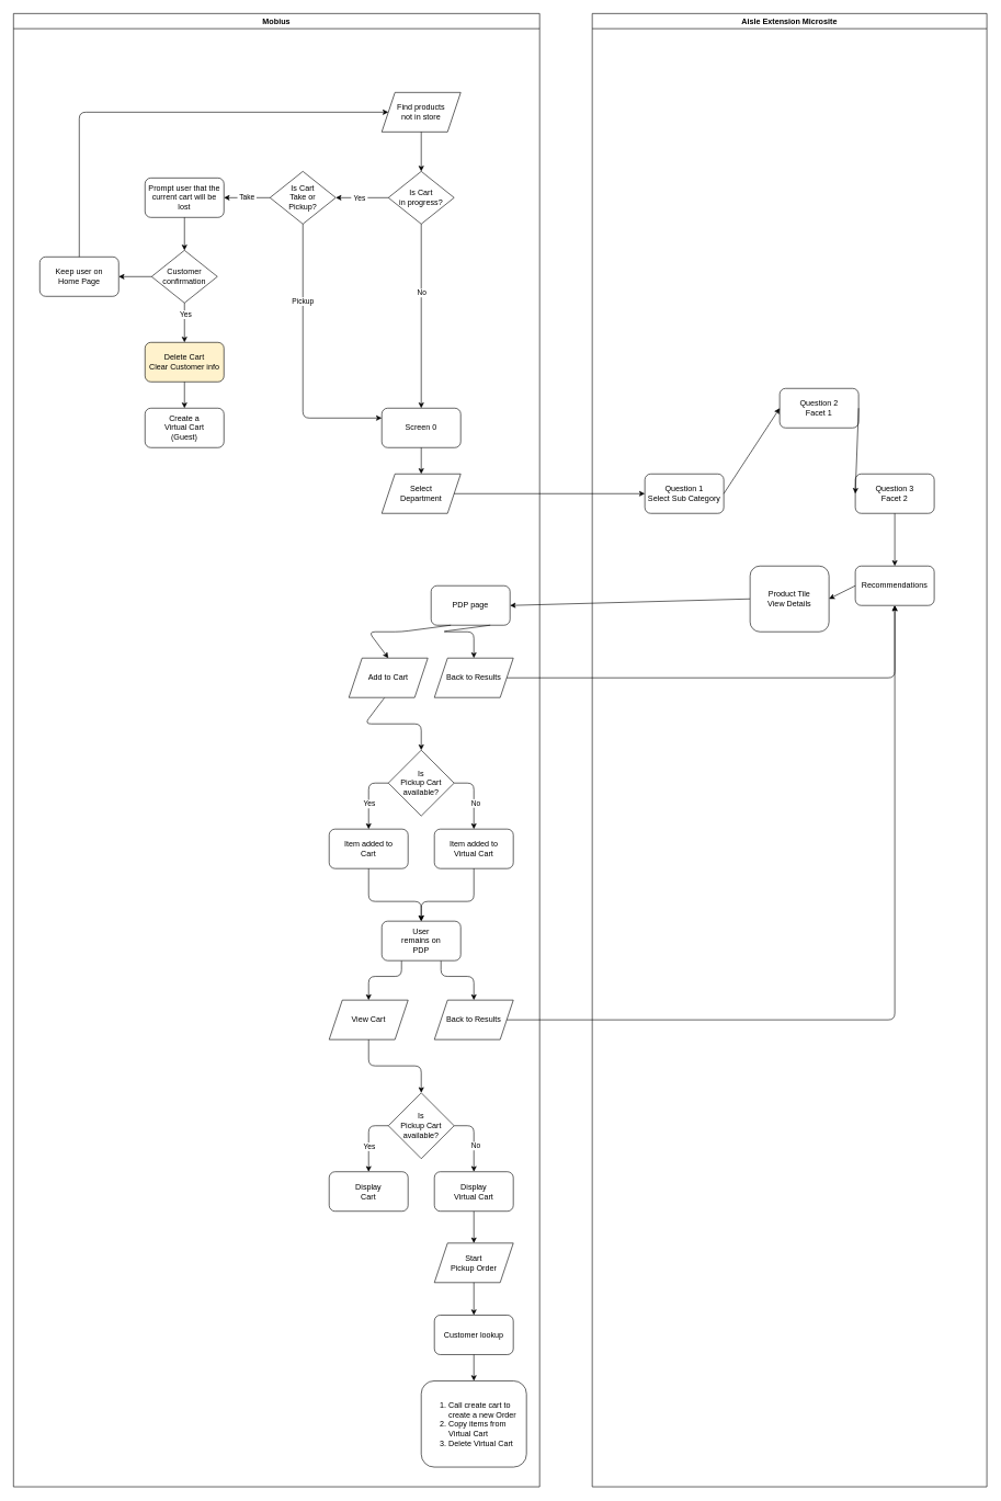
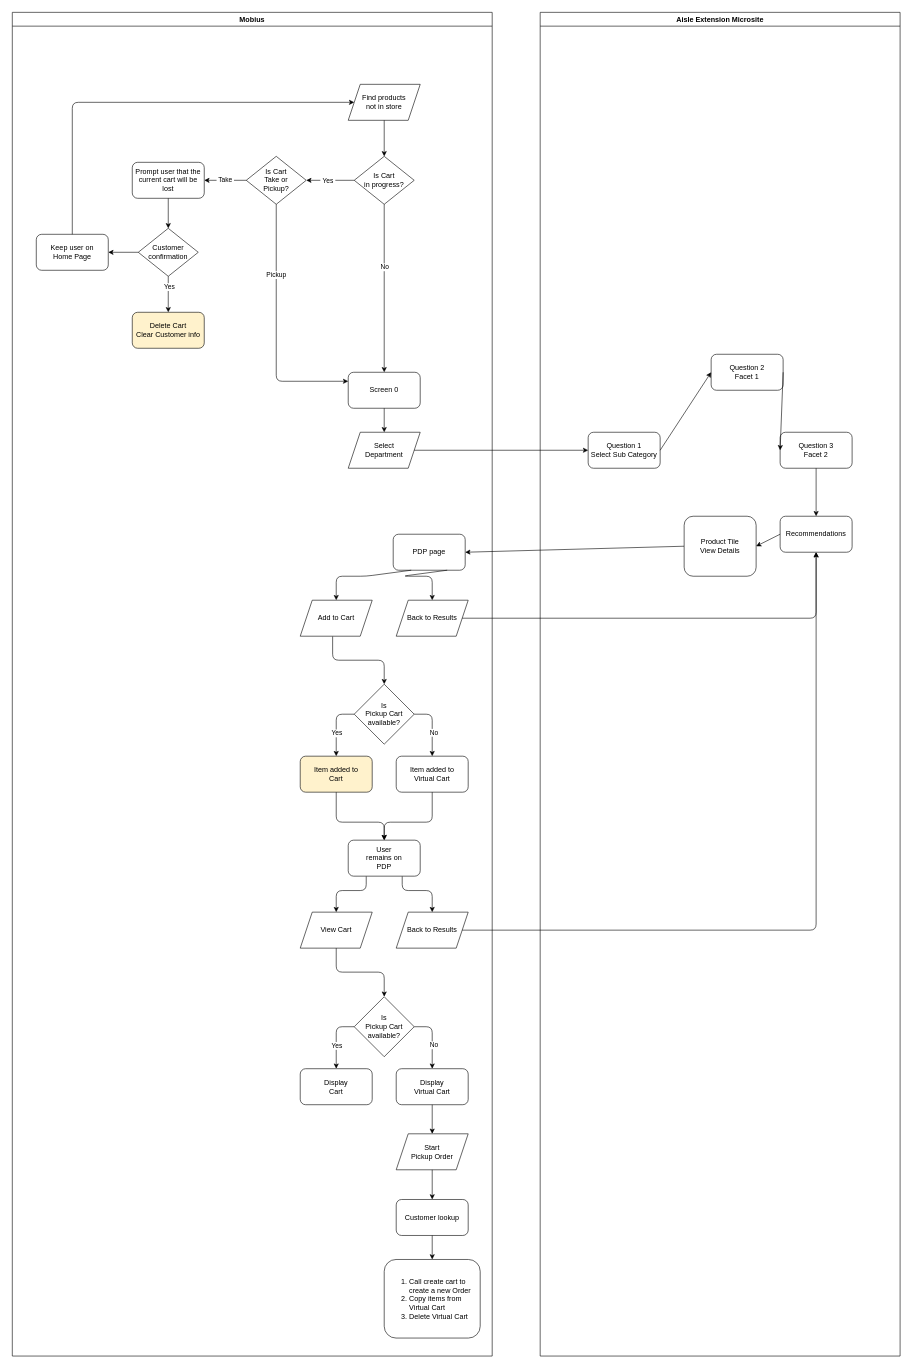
  <mxCell id="0" />
  <mxCell id="1" parent="0" />
  <mxCell id="2" value="Mobius" style="swimlane;" parent="1" vertex="1"><mxGeometry x="20" width="800" height="2240" as="geometry" y="20" /></mxCell>
  <mxCell id="3" value="Prompt user that the current cart will be lost" style="rounded=1;whiteSpace=wrap;html=1;" parent="2" vertex="1"><mxGeometry x="200" y="250" width="120" height="60" as="geometry" /></mxCell>
  <mxCell id="4" value="Customer confirmation" style="rhombus;whiteSpace=wrap;html=1;" parent="2" vertex="1"><mxGeometry x="210" y="360" width="100" height="80" as="geometry" /></mxCell>
  <mxCell id="5" value="" style="endArrow=classic;html=1;rounded=1;exitX=0.5;exitY=1;exitDx=0;exitDy=0;entryX=0.5;entryY=0;entryDx=0;entryDy=0;" parent="2" source="3" target="4" edge="1"><mxGeometry width="50" height="50" relative="1" as="geometry"><mxPoint x="580" y="380" as="sourcePoint" /><mxPoint x="630" y="330" as="targetPoint" /></mxGeometry></mxCell>
  <mxCell id="6" value="Keep user on&lt;br&gt;Home Page" style="rounded=1;whiteSpace=wrap;html=1;" parent="2" vertex="1"><mxGeometry x="40" y="370" width="120" height="60" as="geometry" /></mxCell>
- <mxCell id="7" value="Create a&lt;br&gt;Virtual Cart&lt;br&gt;(Guest)" style="rounded=1;whiteSpace=wrap;html=1;" parent="2" vertex="1"><mxGeometry x="200" y="600" width="120" height="60" as="geometry" /></mxCell>
  <mxCell id="8" value="Delete Cart&lt;br&gt;Clear Customer info" style="rounded=1;whiteSpace=wrap;html=1;fillColor=#fff2cc;" parent="2" vertex="1"><mxGeometry x="200" y="500" width="120" height="60" as="geometry" /></mxCell>
  <mxCell id="9" value="" style="endArrow=classic;html=1;rounded=1;exitX=0.5;exitY=1;exitDx=0;exitDy=0;entryX=0.5;entryY=0;entryDx=0;entryDy=0;" parent="2" source="4" target="8" edge="1"><mxGeometry width="50" height="50" relative="1" as="geometry"><mxPoint x="940" y="730" as="sourcePoint" /><mxPoint x="990" y="680" as="targetPoint" /></mxGeometry></mxCell>
  <mxCell id="10" value="&amp;nbsp;Yes&amp;nbsp;" style="edgeLabel;html=1;align=center;verticalAlign=middle;resizable=0;points=[];" parent="9" vertex="1" connectable="0"><mxGeometry x="-0.425" y="1" relative="1" as="geometry"><mxPoint as="offset" /></mxGeometry></mxCell>
- <mxCell id="11" value="" style="endArrow=classic;html=1;rounded=1;exitX=0.5;exitY=1;exitDx=0;exitDy=0;entryX=0.5;entryY=0;entryDx=0;entryDy=0;" parent="2" source="8" target="7" edge="1"><mxGeometry width="50" height="50" relative="1" as="geometry"><mxPoint x="760" y="520" as="sourcePoint" /><mxPoint x="810" y="470" as="targetPoint" /><Array as="points" /></mxGeometry></mxCell>
  <mxCell id="12" value="Is Cart&lt;br&gt;Take or&lt;br&gt;Pickup?" style="rhombus;whiteSpace=wrap;html=1;" parent="2" vertex="1"><mxGeometry x="390" y="240" width="100" height="80" as="geometry" /></mxCell>
  <mxCell id="13" value="" style="endArrow=classic;html=1;rounded=1;entryX=1;entryY=0.5;entryDx=0;entryDy=0;exitX=0;exitY=0.5;exitDx=0;exitDy=0;" parent="2" source="4" target="6" edge="1"><mxGeometry width="50" height="50" relative="1" as="geometry"><mxPoint x="560" y="480" as="sourcePoint" /><mxPoint x="610" y="430" as="targetPoint" /></mxGeometry></mxCell>
  <mxCell id="14" value="&amp;nbsp;Take&amp;nbsp;" style="endArrow=classic;html=1;rounded=1;entryX=1;entryY=0.5;entryDx=0;entryDy=0;exitX=0;exitY=0.5;exitDx=0;exitDy=0;" parent="2" source="12" target="3" edge="1"><mxGeometry width="50" height="50" relative="1" as="geometry"><mxPoint x="560" y="480" as="sourcePoint" /><mxPoint x="610" y="430" as="targetPoint" /></mxGeometry></mxCell>
  <mxCell id="15" value="Screen 0" style="rounded=1;whiteSpace=wrap;html=1;" parent="1" vertex="1"><mxGeometry x="580" y="620" width="120" height="60" as="geometry" /></mxCell>
  <mxCell id="16" value="Question 1&lt;br&gt;Select Sub Category" style="rounded=1;whiteSpace=wrap;html=1;" parent="1" vertex="1"><mxGeometry x="980" y="720" width="120" height="60" as="geometry" /></mxCell>
  <mxCell id="17" value="Question 2&lt;br&gt;Facet 1" style="rounded=1;whiteSpace=wrap;html=1;" parent="1" vertex="1"><mxGeometry x="1185" y="590" width="120" height="60" as="geometry" /></mxCell>
  <mxCell id="18" value="Question 3&lt;br&gt;Facet 2" style="rounded=1;whiteSpace=wrap;html=1;" parent="1" vertex="1"><mxGeometry x="1300" y="720" width="120" height="60" as="geometry" /></mxCell>
  <mxCell id="19" value="Recommendations" style="rounded=1;whiteSpace=wrap;html=1;" parent="1" vertex="1"><mxGeometry x="1300" y="860" width="120" height="60" as="geometry" /></mxCell>
  <mxCell id="20" value="PDP page" style="rounded=1;whiteSpace=wrap;html=1;" parent="1" vertex="1"><mxGeometry x="655" y="890" width="120" height="60" as="geometry" /></mxCell>
- <mxCell id="21" value="Add to Cart" style="shape=parallelogram;perimeter=parallelogramPerimeter;whiteSpace=wrap;html=1;fixedSize=1;" parent="1" vertex="1"><mxGeometry x="530" y="1000" width="120" height="60" as="geometry" /></mxCell>
+ <mxCell id="21" value="Add to Cart" style="shape=parallelogram;perimeter=parallelogramPerimeter;whiteSpace=wrap;html=1;fixedSize=1;" parent="1" vertex="1"><mxGeometry x="500" y="1000" width="120" height="60" as="geometry" /></mxCell>
  <mxCell id="22" value="Find products&lt;br&gt;not in store" style="shape=parallelogram;perimeter=parallelogramPerimeter;whiteSpace=wrap;html=1;fixedSize=1;" parent="1" vertex="1"><mxGeometry x="580" y="140" width="120" height="60" as="geometry" /></mxCell>
  <mxCell id="23" value="Select&lt;br&gt;Department" style="shape=parallelogram;perimeter=parallelogramPerimeter;whiteSpace=wrap;html=1;fixedSize=1;" parent="1" vertex="1"><mxGeometry x="580" y="720" width="120" height="60" as="geometry" /></mxCell>
  <mxCell id="24" value="Back to Results" style="shape=parallelogram;perimeter=parallelogramPerimeter;whiteSpace=wrap;html=1;fixedSize=1;" parent="1" vertex="1"><mxGeometry x="660" y="1000" width="120" height="60" as="geometry" /></mxCell>
  <mxCell id="25" value="" style="endArrow=classic;html=1;rounded=0;exitX=0.5;exitY=1;exitDx=0;exitDy=0;entryX=0.5;entryY=0;entryDx=0;entryDy=0;" parent="1" source="22" target="35" edge="1"><mxGeometry width="50" height="50" relative="1" as="geometry"><mxPoint x="650" y="110" as="sourcePoint" /><mxPoint x="730" y="260" as="targetPoint" /></mxGeometry></mxCell>
  <mxCell id="26" value="" style="endArrow=classic;html=1;rounded=0;exitX=0.5;exitY=1;exitDx=0;exitDy=0;entryX=0.5;entryY=0;entryDx=0;entryDy=0;" parent="1" source="15" target="23" edge="1"><mxGeometry width="50" height="50" relative="1" as="geometry"><mxPoint x="650" y="590" as="sourcePoint" /><mxPoint x="650" y="630" as="targetPoint" /></mxGeometry></mxCell>
  <mxCell id="27" value="" style="endArrow=classic;html=1;rounded=0;exitX=1;exitY=0.5;exitDx=0;exitDy=0;entryX=0;entryY=0.5;entryDx=0;entryDy=0;" parent="1" source="23" target="16" edge="1"><mxGeometry width="50" height="50" relative="1" as="geometry"><mxPoint x="650" y="690" as="sourcePoint" /><mxPoint x="650" y="730" as="targetPoint" /></mxGeometry></mxCell>
  <mxCell id="28" value="" style="endArrow=classic;html=1;rounded=0;exitX=1;exitY=0.5;exitDx=0;exitDy=0;entryX=0;entryY=0.5;entryDx=0;entryDy=0;" parent="1" source="16" target="17" edge="1"><mxGeometry width="50" height="50" relative="1" as="geometry"><mxPoint x="860" y="760" as="sourcePoint" /><mxPoint x="990" y="760" as="targetPoint" /></mxGeometry></mxCell>
  <mxCell id="29" value="" style="endArrow=classic;html=1;rounded=0;exitX=1;exitY=0.5;exitDx=0;exitDy=0;entryX=0;entryY=0.5;entryDx=0;entryDy=0;" parent="1" source="17" target="18" edge="1"><mxGeometry width="50" height="50" relative="1" as="geometry"><mxPoint x="1110" y="760" as="sourcePoint" /><mxPoint x="1150" y="760" as="targetPoint" /></mxGeometry></mxCell>
  <mxCell id="30" value="" style="endArrow=classic;html=1;rounded=0;exitX=0.5;exitY=1;exitDx=0;exitDy=0;entryX=0.5;entryY=0;entryDx=0;entryDy=0;" parent="1" source="18" target="19" edge="1"><mxGeometry width="50" height="50" relative="1" as="geometry"><mxPoint x="1270" y="760" as="sourcePoint" /><mxPoint x="1310" y="760" as="targetPoint" /></mxGeometry></mxCell>
  <mxCell id="31" value="" style="endArrow=classic;html=1;rounded=0;exitX=0;exitY=0.5;exitDx=0;exitDy=0;entryX=1;entryY=0.5;entryDx=0;entryDy=0;" parent="1" source="72" target="20" edge="1"><mxGeometry width="50" height="50" relative="1" as="geometry"><mxPoint x="1210" y="790" as="sourcePoint" /><mxPoint x="1210" y="870" as="targetPoint" /></mxGeometry></mxCell>
  <mxCell id="32" value="" style="endArrow=classic;html=1;exitX=1;exitY=0.5;exitDx=0;exitDy=0;entryX=0.5;entryY=1;entryDx=0;entryDy=0;rounded=1;" parent="1" source="24" target="19" edge="1"><mxGeometry width="50" height="50" relative="1" as="geometry"><mxPoint x="1150" y="900" as="sourcePoint" /><mxPoint x="710" y="900" as="targetPoint" /><Array as="points"><mxPoint x="1360" y="1030" /></Array></mxGeometry></mxCell>
  <mxCell id="33" value="" style="endArrow=classic;html=1;rounded=1;exitX=0.25;exitY=1;exitDx=0;exitDy=0;entryX=0.5;entryY=0;entryDx=0;entryDy=0;" parent="1" source="20" target="21" edge="1"><mxGeometry width="50" height="50" relative="1" as="geometry"><mxPoint x="840" y="1010" as="sourcePoint" /><mxPoint x="890" y="960" as="targetPoint" /><Array as="points"><mxPoint x="610" y="960" /><mxPoint x="560" y="960" /></Array></mxGeometry></mxCell>
  <mxCell id="34" value="" style="endArrow=classic;html=1;rounded=1;exitX=0.75;exitY=1;exitDx=0;exitDy=0;entryX=0.5;entryY=0;entryDx=0;entryDy=0;" parent="1" source="20" target="24" edge="1"><mxGeometry width="50" height="50" relative="1" as="geometry"><mxPoint x="620" y="930" as="sourcePoint" /><mxPoint x="570" y="1010" as="targetPoint" /><Array as="points"><mxPoint x="670" y="960" /><mxPoint x="720" y="960" /></Array></mxGeometry></mxCell>
  <mxCell id="35" value="Is Cart&lt;br&gt;in progress?" style="rhombus;whiteSpace=wrap;html=1;" parent="1" vertex="1"><mxGeometry x="590" y="260" width="100" height="80" as="geometry" /></mxCell>
  <mxCell id="36" value="Item added to&lt;br&gt;Virtual Cart" style="rounded=1;whiteSpace=wrap;html=1;" parent="1" vertex="1"><mxGeometry x="660" y="1260" width="120" height="60" as="geometry" /></mxCell>
  <mxCell id="37" value="" style="endArrow=classic;html=1;rounded=0;exitX=0;exitY=0.5;exitDx=0;exitDy=0;entryX=1;entryY=0.5;entryDx=0;entryDy=0;" parent="1" source="35" target="12" edge="1"><mxGeometry width="50" height="50" relative="1" as="geometry"><mxPoint x="650" y="210" as="sourcePoint" /><mxPoint x="650" y="270" as="targetPoint" /></mxGeometry></mxCell>
  <mxCell id="38" value="&amp;nbsp;Yes&amp;nbsp;" style="edgeLabel;html=1;align=center;verticalAlign=middle;resizable=0;points=[];" parent="37" vertex="1" connectable="0"><mxGeometry x="0.133" relative="1" as="geometry"><mxPoint as="offset" /></mxGeometry></mxCell>
  <mxCell id="39" value="" style="endArrow=classic;html=1;rounded=0;exitX=0.5;exitY=1;exitDx=0;exitDy=0;entryX=0.5;entryY=0;entryDx=0;entryDy=0;" parent="1" source="35" target="15" edge="1"><mxGeometry width="50" height="50" relative="1" as="geometry"><mxPoint x="610" y="310" as="sourcePoint" /><mxPoint x="550" y="310" as="targetPoint" /></mxGeometry></mxCell>
  <mxCell id="40" value="&amp;nbsp;No&amp;nbsp;" style="edgeLabel;html=1;align=center;verticalAlign=middle;resizable=0;points=[];" parent="39" vertex="1" connectable="0"><mxGeometry x="-0.256" relative="1" as="geometry"><mxPoint as="offset" /></mxGeometry></mxCell>
  <mxCell id="41" value="" style="endArrow=classic;html=1;rounded=1;exitX=0.5;exitY=0;exitDx=0;exitDy=0;entryX=0;entryY=0.5;entryDx=0;entryDy=0;" parent="1" source="6" target="22" edge="1"><mxGeometry width="50" height="50" relative="1" as="geometry"><mxPoint x="500" y="350" as="sourcePoint" /><mxPoint x="500" y="400" as="targetPoint" /><Array as="points"><mxPoint x="120" y="170" /></Array></mxGeometry></mxCell>
  <mxCell id="42" value="" style="endArrow=classic;html=1;rounded=1;exitX=0.45;exitY=1.008;exitDx=0;exitDy=0;exitPerimeter=0;entryX=0.5;entryY=0;entryDx=0;entryDy=0;" parent="1" source="21" target="55" edge="1"><mxGeometry width="50" height="50" relative="1" as="geometry"><mxPoint x="680" y="1160" as="sourcePoint" /><mxPoint x="730" y="1110" as="targetPoint" /><Array as="points"><mxPoint x="554" y="1100" /><mxPoint x="640" y="1100" /></Array></mxGeometry></mxCell>
  <mxCell id="43" value="View Cart" style="shape=parallelogram;perimeter=parallelogramPerimeter;whiteSpace=wrap;html=1;fixedSize=1;" parent="1" vertex="1"><mxGeometry x="500" y="1520" width="120" height="60" as="geometry" /></mxCell>
  <mxCell id="44" value="Back to Results" style="shape=parallelogram;perimeter=parallelogramPerimeter;whiteSpace=wrap;html=1;fixedSize=1;" parent="1" vertex="1"><mxGeometry x="660" y="1520" width="120" height="60" as="geometry" /></mxCell>
  <mxCell id="45" value="" style="endArrow=classic;html=1;rounded=1;exitX=0.25;exitY=1;exitDx=0;exitDy=0;entryX=0.5;entryY=0;entryDx=0;entryDy=0;startArrow=none;" parent="1" source="61" target="43" edge="1"><mxGeometry width="50" height="50" relative="1" as="geometry"><mxPoint x="700" y="1574" as="sourcePoint" /><mxPoint x="750" y="1524" as="targetPoint" /><Array as="points"><mxPoint x="610" y="1484" /><mxPoint x="560" y="1484" /></Array></mxGeometry></mxCell>
  <mxCell id="46" value="" style="endArrow=classic;html=1;rounded=1;exitX=0.75;exitY=1;exitDx=0;exitDy=0;entryX=0.5;entryY=0;entryDx=0;entryDy=0;" parent="1" source="61" target="44" edge="1"><mxGeometry width="50" height="50" relative="1" as="geometry"><mxPoint x="700" y="1574" as="sourcePoint" /><mxPoint x="750" y="1524" as="targetPoint" /><Array as="points"><mxPoint x="670" y="1484" /><mxPoint x="720" y="1484" /></Array></mxGeometry></mxCell>
  <mxCell id="47" value="" style="endArrow=classic;html=1;rounded=1;exitX=1;exitY=0.5;exitDx=0;exitDy=0;entryX=0.5;entryY=1;entryDx=0;entryDy=0;" parent="1" source="44" target="19" edge="1"><mxGeometry width="50" height="50" relative="1" as="geometry"><mxPoint x="730" y="1190" as="sourcePoint" /><mxPoint x="780" y="1140" as="targetPoint" /><Array as="points"><mxPoint x="1360" y="1550" /></Array></mxGeometry></mxCell>
  <mxCell id="48" value="" style="endArrow=classic;html=1;rounded=1;exitX=0.5;exitY=1;exitDx=0;exitDy=0;entryX=0.5;entryY=0;entryDx=0;entryDy=0;" parent="1" source="43" target="65" edge="1"><mxGeometry width="50" height="50" relative="1" as="geometry"><mxPoint x="680" y="1724" as="sourcePoint" /><mxPoint x="640" y="1660" as="targetPoint" /><Array as="points"><mxPoint x="560" y="1620" /><mxPoint x="640" y="1620" /></Array></mxGeometry></mxCell>
  <mxCell id="49" value="Start&lt;br&gt;Pickup Order" style="shape=parallelogram;perimeter=parallelogramPerimeter;whiteSpace=wrap;html=1;fixedSize=1;" parent="1" vertex="1"><mxGeometry x="660" y="1889.5" width="120" height="60" as="geometry" /></mxCell>
  <mxCell id="50" value="" style="endArrow=classic;html=1;rounded=1;exitX=0.5;exitY=1;exitDx=0;exitDy=0;entryX=0.5;entryY=0;entryDx=0;entryDy=0;" parent="1" target="49" edge="1"><mxGeometry width="50" height="50" relative="1" as="geometry"><mxPoint x="720" y="1830" as="sourcePoint" /><mxPoint x="1250" y="1693" as="targetPoint" /></mxGeometry></mxCell>
  <mxCell id="51" value="Customer lookup" style="rounded=1;whiteSpace=wrap;html=1;" parent="1" vertex="1"><mxGeometry x="660" y="1999" width="120" height="60" as="geometry" /></mxCell>
  <mxCell id="52" value="&lt;ol&gt;&lt;li style=&quot;&quot;&gt;Call create cart to create a new Order&lt;/li&gt;&lt;li style=&quot;&quot;&gt;Copy items from Virtual Cart&lt;/li&gt;&lt;li style=&quot;&quot;&gt;Delete Virtual Cart&lt;/li&gt;&lt;/ol&gt;" style="rounded=1;whiteSpace=wrap;html=1;align=left;" parent="1" vertex="1"><mxGeometry x="640" y="2099" width="160" height="131" as="geometry" /></mxCell>
  <mxCell id="53" value="" style="endArrow=classic;html=1;rounded=1;exitX=0.5;exitY=1;exitDx=0;exitDy=0;entryX=0.5;entryY=0;entryDx=0;entryDy=0;" parent="1" source="49" target="51" edge="1"><mxGeometry width="50" height="50" relative="1" as="geometry"><mxPoint x="1200" y="2203" as="sourcePoint" /><mxPoint x="1250" y="2153" as="targetPoint" /></mxGeometry></mxCell>
  <mxCell id="54" value="" style="endArrow=classic;html=1;rounded=1;exitX=0.5;exitY=1;exitDx=0;exitDy=0;entryX=0.5;entryY=0;entryDx=0;entryDy=0;" parent="1" source="51" target="52" edge="1"><mxGeometry width="50" height="50" relative="1" as="geometry"><mxPoint x="1200" y="2203" as="sourcePoint" /><mxPoint x="1250" y="2153" as="targetPoint" /></mxGeometry></mxCell>
  <mxCell id="55" value="Is&lt;br&gt;Pickup Cart available?" style="rhombus;whiteSpace=wrap;html=1;" parent="1" vertex="1"><mxGeometry x="590" y="1140" width="100" height="100" as="geometry" /></mxCell>
- <mxCell id="56" value="Item added to&lt;br&gt;Cart" style="rounded=1;whiteSpace=wrap;html=1;" parent="1" vertex="1"><mxGeometry x="500" y="1260" width="120" height="60" as="geometry" /></mxCell>
+ <mxCell id="56" value="Item added to&lt;br&gt;Cart" style="rounded=1;whiteSpace=wrap;html=1;fillColor=#fff2cc;" parent="1" vertex="1"><mxGeometry x="500" y="1260" width="120" height="60" as="geometry" /></mxCell>
  <mxCell id="57" value="" style="endArrow=classic;html=1;rounded=1;exitX=1;exitY=0.5;exitDx=0;exitDy=0;entryX=0.5;entryY=0;entryDx=0;entryDy=0;" parent="1" source="55" target="36" edge="1"><mxGeometry width="50" height="50" relative="1" as="geometry"><mxPoint x="1120" y="1410" as="sourcePoint" /><mxPoint x="1170" y="1360" as="targetPoint" /><Array as="points"><mxPoint x="720" y="1190" /></Array></mxGeometry></mxCell>
  <mxCell id="58" value="&amp;nbsp;No&amp;nbsp;" style="edgeLabel;html=1;align=center;verticalAlign=middle;resizable=0;points=[];" parent="57" vertex="1" connectable="0"><mxGeometry x="0.19" y="2" relative="1" as="geometry"><mxPoint as="offset" /></mxGeometry></mxCell>
  <mxCell id="59" value="" style="endArrow=classic;html=1;rounded=1;exitX=0;exitY=0.5;exitDx=0;exitDy=0;entryX=0.5;entryY=0;entryDx=0;entryDy=0;" parent="1" source="55" target="56" edge="1"><mxGeometry width="50" height="50" relative="1" as="geometry"><mxPoint x="1120" y="1420" as="sourcePoint" /><mxPoint x="1170" y="1370" as="targetPoint" /><Array as="points"><mxPoint x="560" y="1190" /></Array></mxGeometry></mxCell>
  <mxCell id="60" value="&amp;nbsp;Yes&amp;nbsp;" style="edgeLabel;html=1;align=center;verticalAlign=middle;resizable=0;points=[];" parent="59" vertex="1" connectable="0"><mxGeometry x="0.21" relative="1" as="geometry"><mxPoint as="offset" /></mxGeometry></mxCell>
  <mxCell id="61" value="User&lt;br&gt;remains on&lt;br&gt;PDP" style="rounded=1;whiteSpace=wrap;html=1;" parent="1" vertex="1"><mxGeometry x="580" y="1400" width="120" height="60" as="geometry" /></mxCell>
  <mxCell id="62" value="" style="endArrow=classic;html=1;rounded=1;exitX=0.5;exitY=1;exitDx=0;exitDy=0;entryX=0.5;entryY=0;entryDx=0;entryDy=0;" parent="1" source="56" target="61" edge="1"><mxGeometry width="50" height="50" relative="1" as="geometry"><mxPoint x="790" y="1380" as="sourcePoint" /><mxPoint x="840" y="1330" as="targetPoint" /><Array as="points"><mxPoint x="560" y="1370" /><mxPoint x="640" y="1370" /></Array></mxGeometry></mxCell>
  <mxCell id="63" value="" style="endArrow=classic;html=1;rounded=1;exitX=0.5;exitY=1;exitDx=0;exitDy=0;entryX=0.5;entryY=0;entryDx=0;entryDy=0;" parent="1" source="36" target="61" edge="1"><mxGeometry width="50" height="50" relative="1" as="geometry"><mxPoint x="790" y="1390" as="sourcePoint" /><mxPoint x="840" y="1340" as="targetPoint" /><Array as="points"><mxPoint x="720" y="1370" /><mxPoint x="640" y="1370" /></Array></mxGeometry></mxCell>
  <mxCell id="64" value="Display&lt;br&gt;Virtual Cart" style="rounded=1;whiteSpace=wrap;html=1;" parent="1" vertex="1"><mxGeometry x="660" y="1781" width="120" height="60" as="geometry" /></mxCell>
  <mxCell id="65" value="Is&lt;br&gt;Pickup Cart available?" style="rhombus;whiteSpace=wrap;html=1;" parent="1" vertex="1"><mxGeometry x="590" y="1661" width="100" height="100" as="geometry" /></mxCell>
  <mxCell id="66" value="Display&lt;br&gt;Cart" style="rounded=1;whiteSpace=wrap;html=1;" parent="1" vertex="1"><mxGeometry x="500" y="1781" width="120" height="60" as="geometry" /></mxCell>
  <mxCell id="67" value="" style="endArrow=classic;html=1;rounded=1;exitX=1;exitY=0.5;exitDx=0;exitDy=0;entryX=0.5;entryY=0;entryDx=0;entryDy=0;" parent="1" source="65" target="64" edge="1"><mxGeometry width="50" height="50" relative="1" as="geometry"><mxPoint x="1120" y="1931" as="sourcePoint" /><mxPoint x="1170" y="1881" as="targetPoint" /><Array as="points"><mxPoint x="720" y="1711" /></Array></mxGeometry></mxCell>
  <mxCell id="68" value="&amp;nbsp;No&amp;nbsp;" style="edgeLabel;html=1;align=center;verticalAlign=middle;resizable=0;points=[];" parent="67" vertex="1" connectable="0"><mxGeometry x="0.19" y="2" relative="1" as="geometry"><mxPoint as="offset" /></mxGeometry></mxCell>
  <mxCell id="69" value="" style="endArrow=classic;html=1;rounded=1;exitX=0;exitY=0.5;exitDx=0;exitDy=0;entryX=0.5;entryY=0;entryDx=0;entryDy=0;" parent="1" source="65" target="66" edge="1"><mxGeometry width="50" height="50" relative="1" as="geometry"><mxPoint x="1120" y="1941" as="sourcePoint" /><mxPoint x="1170" y="1891" as="targetPoint" /><Array as="points"><mxPoint x="560" y="1711" /></Array></mxGeometry></mxCell>
  <mxCell id="70" value="&amp;nbsp;Yes&amp;nbsp;" style="edgeLabel;html=1;align=center;verticalAlign=middle;resizable=0;points=[];" parent="69" vertex="1" connectable="0"><mxGeometry x="0.21" relative="1" as="geometry"><mxPoint as="offset" /></mxGeometry></mxCell>
  <mxCell id="71" value="Aisle Extension Microsite" style="swimlane;" parent="1" vertex="1"><mxGeometry x="900" width="600" height="2240" as="geometry" y="20" /></mxCell>
  <mxCell id="72" value="Product Tile&lt;br&gt;View Details" style="rounded=1;whiteSpace=wrap;html=1;" parent="71" vertex="1"><mxGeometry x="240" y="840" width="120" height="100" as="geometry" /></mxCell>
  <mxCell id="73" value="" style="endArrow=classic;html=1;rounded=1;entryX=1;entryY=0.5;entryDx=0;entryDy=0;exitX=0;exitY=0.5;exitDx=0;exitDy=0;" parent="1" source="19" target="72" edge="1"><mxGeometry width="50" height="50" relative="1" as="geometry"><mxPoint x="580" y="920" as="sourcePoint" /><mxPoint x="630" y="870" as="targetPoint" /></mxGeometry></mxCell>
  <mxCell id="74" value="&amp;nbsp;Pickup&amp;nbsp;" style="endArrow=classic;html=1;rounded=1;exitX=0.5;exitY=1;exitDx=0;exitDy=0;entryX=0;entryY=0.25;entryDx=0;entryDy=0;" parent="1" source="12" target="15" edge="1"><mxGeometry x="-0.429" width="50" height="50" relative="1" as="geometry"><mxPoint x="660" y="500" as="sourcePoint" /><mxPoint x="710" y="450" as="targetPoint" /><Array as="points"><mxPoint y="635" x="460" /></Array><mxPoint as="offset" /></mxGeometry></mxCell>
